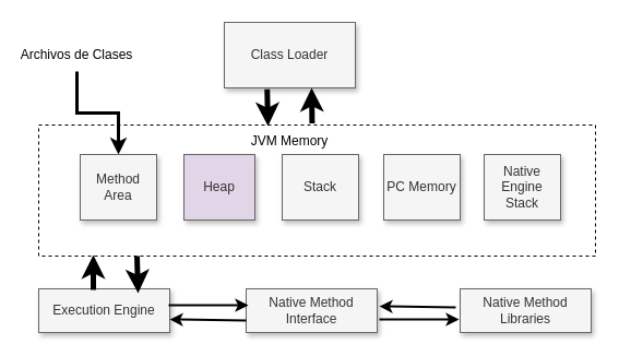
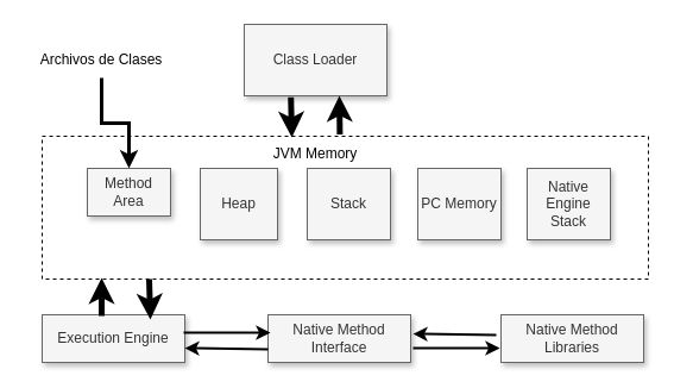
  <mxCell id="0" />
  <mxCell id="1" parent="0" />
  <mxCell id="2" value="" style="rounded=0;whiteSpace=wrap;html=1;fillColor=none;dashed=1;" vertex="1" parent="1"><mxGeometry x="35" y="114" width="510" height="120" as="geometry" /></mxCell>
  <mxCell id="3" value="Class Loader" style="rounded=0;whiteSpace=wrap;html=1;fillColor=#f5f5f5;fontColor=#333333;strokeColor=#666666;shadow=1;" vertex="1" parent="1"><mxGeometry x="205" y="20" width="120" height="60" as="geometry" /></mxCell>
  <mxCell id="4" style="edgeStyle=orthogonalEdgeStyle;rounded=0;orthogonalLoop=1;jettySize=auto;html=1;strokeWidth=3;" edge="1" parent="1" source="5" target="7"><mxGeometry relative="1" as="geometry" /></mxCell>
- <mxCell id="5" value="Archivos de Clases" style="text;html=1;align=center;verticalAlign=middle;whiteSpace=wrap;rounded=0;" vertex="1" parent="1"><mxGeometry x="5" y="35" width="130" height="30" as="geometry" /></mxCell>
- <mxCell id="6" value="Heap" style="rounded=0;whiteSpace=wrap;html=1;fillColor=#e1d5e7;fontColor=#333333;strokeColor=#666666;shadow=1;" vertex="1" parent="1"><mxGeometry x="168" y="141" width="65" height="60" as="geometry" /></mxCell>
- <mxCell id="7" value="Method Area" style="rounded=0;whiteSpace=wrap;html=1;fillColor=#f5f5f5;fontColor=#333333;strokeColor=#666666;shadow=1;" vertex="1" parent="1"><mxGeometry x="73" y="141" width="70" height="60" as="geometry" /></mxCell>
+ <mxCell id="5" value="Archivos de Clases" style="text;html=1;align=center;verticalAlign=middle;whiteSpace=wrap;rounded=0;" vertex="1" parent="1"><mxGeometry x="20" y="35" width="130" height="30" as="geometry" /></mxCell>
+ <mxCell id="6" value="Heap" style="rounded=0;whiteSpace=wrap;html=1;fillColor=#f5f5f5;fontColor=#333333;strokeColor=#666666;shadow=1;" vertex="1" parent="1"><mxGeometry x="168" y="141" width="65" height="60" as="geometry" /></mxCell>
+ <mxCell id="7" value="Method Area" style="rounded=0;whiteSpace=wrap;html=1;fillColor=#f5f5f5;fontColor=#333333;strokeColor=#666666;shadow=1;" vertex="1" parent="1"><mxGeometry x="73" y="141" width="70" height="40" as="geometry" /></mxCell>
  <mxCell id="8" value="Stack" style="rounded=0;whiteSpace=wrap;html=1;fillColor=#f5f5f5;fontColor=#333333;strokeColor=#666666;shadow=1;" vertex="1" parent="1"><mxGeometry x="258" y="141" width="70" height="60" as="geometry" /></mxCell>
  <mxCell id="9" value="PC Memory" style="rounded=0;whiteSpace=wrap;html=1;fillColor=#f5f5f5;fontColor=#333333;strokeColor=#666666;shadow=1;" vertex="1" parent="1"><mxGeometry x="351" y="141" width="70" height="60" as="geometry" /></mxCell>
  <mxCell id="10" value="Native Engine Stack" style="rounded=0;whiteSpace=wrap;html=1;fillColor=#f5f5f5;fontColor=#333333;strokeColor=#666666;shadow=1;" vertex="1" parent="1"><mxGeometry x="443" y="141" width="70" height="60" as="geometry" /></mxCell>
  <mxCell id="11" value="JVM Memory" style="text;html=1;align=center;verticalAlign=middle;whiteSpace=wrap;rounded=0;" vertex="1" parent="1"><mxGeometry x="215" y="114" width="100" height="30" as="geometry" /></mxCell>
  <mxCell id="12" value="" style="endArrow=classic;html=1;rounded=0;strokeWidth=5;exitX=0.327;exitY=1.02;exitDx=0;exitDy=0;exitPerimeter=0;" edge="1" parent="1" source="3"><mxGeometry width="50" height="50" relative="1" as="geometry"><mxPoint x="245" y="75" as="sourcePoint" /><mxPoint x="245" y="115" as="targetPoint" /></mxGeometry></mxCell>
  <mxCell id="13" value="" style="endArrow=classic;html=1;rounded=0;strokeWidth=5;exitX=0.704;exitY=-0.053;exitDx=0;exitDy=0;exitPerimeter=0;" edge="1" parent="1" source="11"><mxGeometry width="50" height="50" relative="1" as="geometry"><mxPoint x="285" y="122" as="sourcePoint" /><mxPoint x="285" y="80" as="targetPoint" /></mxGeometry></mxCell>
  <mxCell id="14" value="Execution Engine" style="rounded=0;whiteSpace=wrap;html=1;fillColor=#f5f5f5;fontColor=#333333;strokeColor=#666666;shadow=1;" vertex="1" parent="1"><mxGeometry x="35" y="264" width="120" height="40" as="geometry" /></mxCell>
  <mxCell id="15" value="Native Method Interfac&lt;span style=&quot;color: rgba(0, 0, 0, 0); font-family: monospace; font-size: 0px; text-align: start; text-wrap: nowrap;&quot;&gt;%3CmxGraphModel%3E%3Croot%3E%3CmxCell%20id%3D%220%22%2F%3E%3CmxCell%20id%3D%221%22%20parent%3D%220%22%2F%3E%3CmxCell%20id%3D%222%22%20value%3D%22Execution%20Engine%22%20style%3D%22rounded%3D0%3BwhiteSpace%3Dwrap%3Bhtml%3D1%3BfillColor%3D%23f5f5f5%3BfontColor%3D%23333333%3BstrokeColor%3D%23666666%3Bshadow%3D1%3B%22%20vertex%3D%221%22%20parent%3D%221%22%3E%3CmxGeometry%20x%3D%22170%22%20y%3D%22320%22%20width%3D%22120%22%20height%3D%2240%22%20as%3D%22geometry%22%2F%3E%3C%2FmxCell%3E%3C%2Froot%3E%3C%2FmxGraphModel%3E&lt;/span&gt;&lt;span style=&quot;color: rgba(0, 0, 0, 0); font-family: monospace; font-size: 0px; text-align: start; text-wrap: nowrap;&quot;&gt;%3CmxGraphModel%3E%3Croot%3E%3CmxCell%20id%3D%220%22%2F%3E%3CmxCell%20id%3D%221%22%20parent%3D%220%22%2F%3E%3CmxCell%20id%3D%222%22%20value%3D%22Execution%20Engine%22%20style%3D%22rounded%3D0%3BwhiteSpace%3Dwrap%3Bhtml%3D1%3BfillColor%3D%23f5f5f5%3BfontColor%3D%23333333%3BstrokeColor%3D%23666666%3Bshadow%3D1%3B%22%20vertex%3D%221%22%20parent%3D%221%22%3E%3CmxGeometry%20x%3D%22170%22%20y%3D%22320%22%20width%3D%22120%22%20height%3D%2240%22%20as%3D%22geometry%22%2F%3E%3C%2FmxCell%3E%3C%2Froot%3E%3C%2FmxGraphModel%3E&lt;/span&gt;e" style="rounded=0;whiteSpace=wrap;html=1;fillColor=#f5f5f5;fontColor=#333333;strokeColor=#666666;shadow=1;align=center;" vertex="1" parent="1"><mxGeometry x="225" y="264" width="120" height="40" as="geometry" /></mxCell>
  <mxCell id="16" value="Native Method Libraries&lt;span style=&quot;color: rgba(0, 0, 0, 0); font-family: monospace; font-size: 0px; text-align: start; text-wrap: nowrap;&quot;&gt;%3E%3Croot%3E%3CmxCell%20id%3D%220%22%2F%3E%3CmxCell%20id%3D%221%22%20parent%3D%220%22%2F%3E%3CmxCell%20id%3D%222%22%20value%3D%22Execution%20Engine%22%20style%3D%22rounded%3D0%3BwhiteSpace%3Dwrap%3Bhtml%3D1%3BfillColor%3D%23f5f5f5%3BfontColor%3D%23333333%3BstrokeColor%3D%23666666%3Bshadow%3D1%3B%22%20vertex%3D%221%22%20parent%3D%221%22%3E%3CmxGeometry%20x%3D%22170%22%20y%3D%22320%22%20width%3D%22120%22%20height%3D%2240%22%20as%3D%22geometry%22%2F%3E%3C%2FmxCell%3E%3C%2Froot%3E%3C%2FmxGraphModel%3E&lt;/span&gt;&lt;span style=&quot;color: rgba(0, 0, 0, 0); font-family: monospace; font-size: 0px; text-align: start; text-wrap: nowrap;&quot;&gt;%3CmxGraphModel%3E%3Croot%3E%3CmxCell%20id%3D%220%22%2F%3E%3CmxCell%20id%3D%221%22%20parent%3D%220%22%2F%3E%3CmxCell%20id%3D%222%22%20value%3D%22Execution%20Engine%22%20style%3D%22rounded%3D0%3BwhiteSpace%3Dwrap%3Bhtml%3D1%3BfillColor%3D%23f5f5f5%3BfontColor%3D%23333333%3BstrokeColor%3D%23666666%3Bshadow%3D1%3B%22%20vertex%3D%221%22%20parent%3D%221%22%3E%3CmxGeometry%20x%3D%22170%22%20y%3D%22320%22%20width%3D%22120%22%20height%3D%2240%22%20as%3D%22geometry%22%2F%3E%3C%2FmxCell%3E%3C%2Froot%3E%3C%2FmxGraphModel%3Es&lt;/span&gt;" style="rounded=0;whiteSpace=wrap;html=1;fillColor=#f5f5f5;fontColor=#333333;strokeColor=#666666;shadow=1;align=center;" vertex="1" parent="1"><mxGeometry x="421" y="264" width="120" height="40" as="geometry" /></mxCell>
  <mxCell id="17" value="" style="endArrow=classic;html=1;rounded=0;strokeWidth=5;exitX=0.327;exitY=1.02;exitDx=0;exitDy=0;exitPerimeter=0;" edge="1" parent="1"><mxGeometry width="50" height="50" relative="1" as="geometry"><mxPoint x="125" y="234" as="sourcePoint" /><mxPoint x="126" y="268" as="targetPoint" /></mxGeometry></mxCell>
  <mxCell id="18" value="" style="endArrow=classic;html=1;rounded=0;strokeWidth=5;exitX=0.704;exitY=-0.053;exitDx=0;exitDy=0;exitPerimeter=0;" edge="1" parent="1"><mxGeometry width="50" height="50" relative="1" as="geometry"><mxPoint x="85" y="265" as="sourcePoint" /><mxPoint x="85" y="233" as="targetPoint" /></mxGeometry></mxCell>
  <mxCell id="19" value="" style="endArrow=classic;html=1;rounded=0;strokeWidth=2;" edge="1" parent="1"><mxGeometry width="50" height="50" relative="1" as="geometry"><mxPoint x="154" y="279" as="sourcePoint" /><mxPoint x="227" y="279" as="targetPoint" /></mxGeometry></mxCell>
  <mxCell id="20" value="" style="endArrow=classic;html=1;rounded=0;strokeWidth=2;" edge="1" parent="1"><mxGeometry width="50" height="50" relative="1" as="geometry"><mxPoint x="225" y="293" as="sourcePoint" /><mxPoint x="155" y="292" as="targetPoint" /></mxGeometry></mxCell>
  <mxCell id="21" value="" style="endArrow=classic;html=1;rounded=0;strokeWidth=2;" edge="1" parent="1"><mxGeometry width="50" height="50" relative="1" as="geometry"><mxPoint x="347" y="292" as="sourcePoint" /><mxPoint x="420" y="292" as="targetPoint" /></mxGeometry></mxCell>
  <mxCell id="22" value="" style="endArrow=classic;html=1;rounded=0;strokeWidth=2;" edge="1" parent="1"><mxGeometry width="50" height="50" relative="1" as="geometry"><mxPoint x="417" y="281" as="sourcePoint" /><mxPoint x="347" y="280" as="targetPoint" /></mxGeometry></mxCell>
